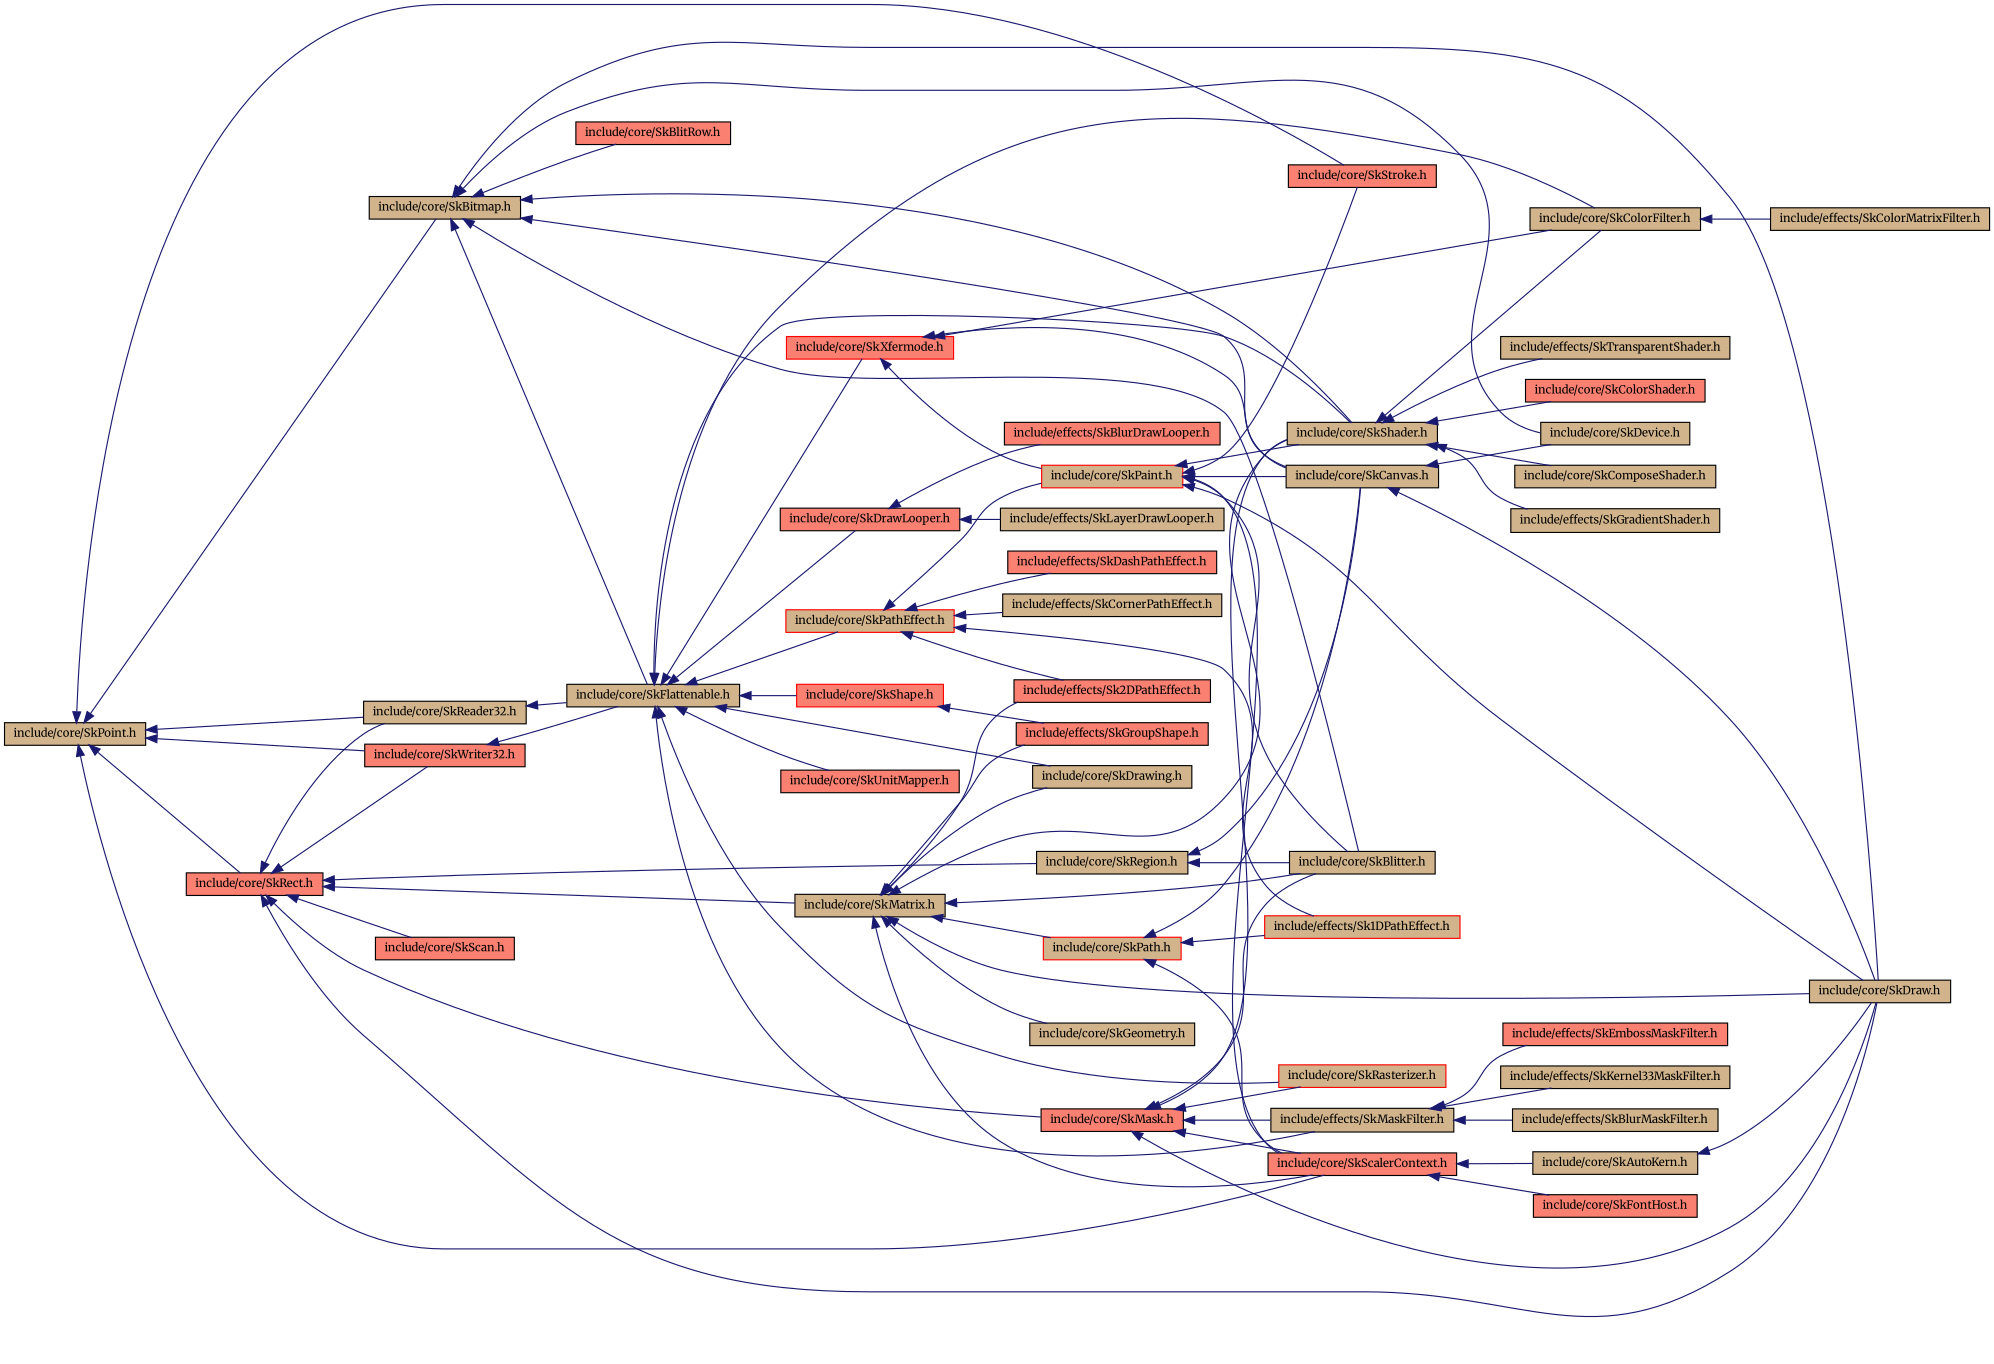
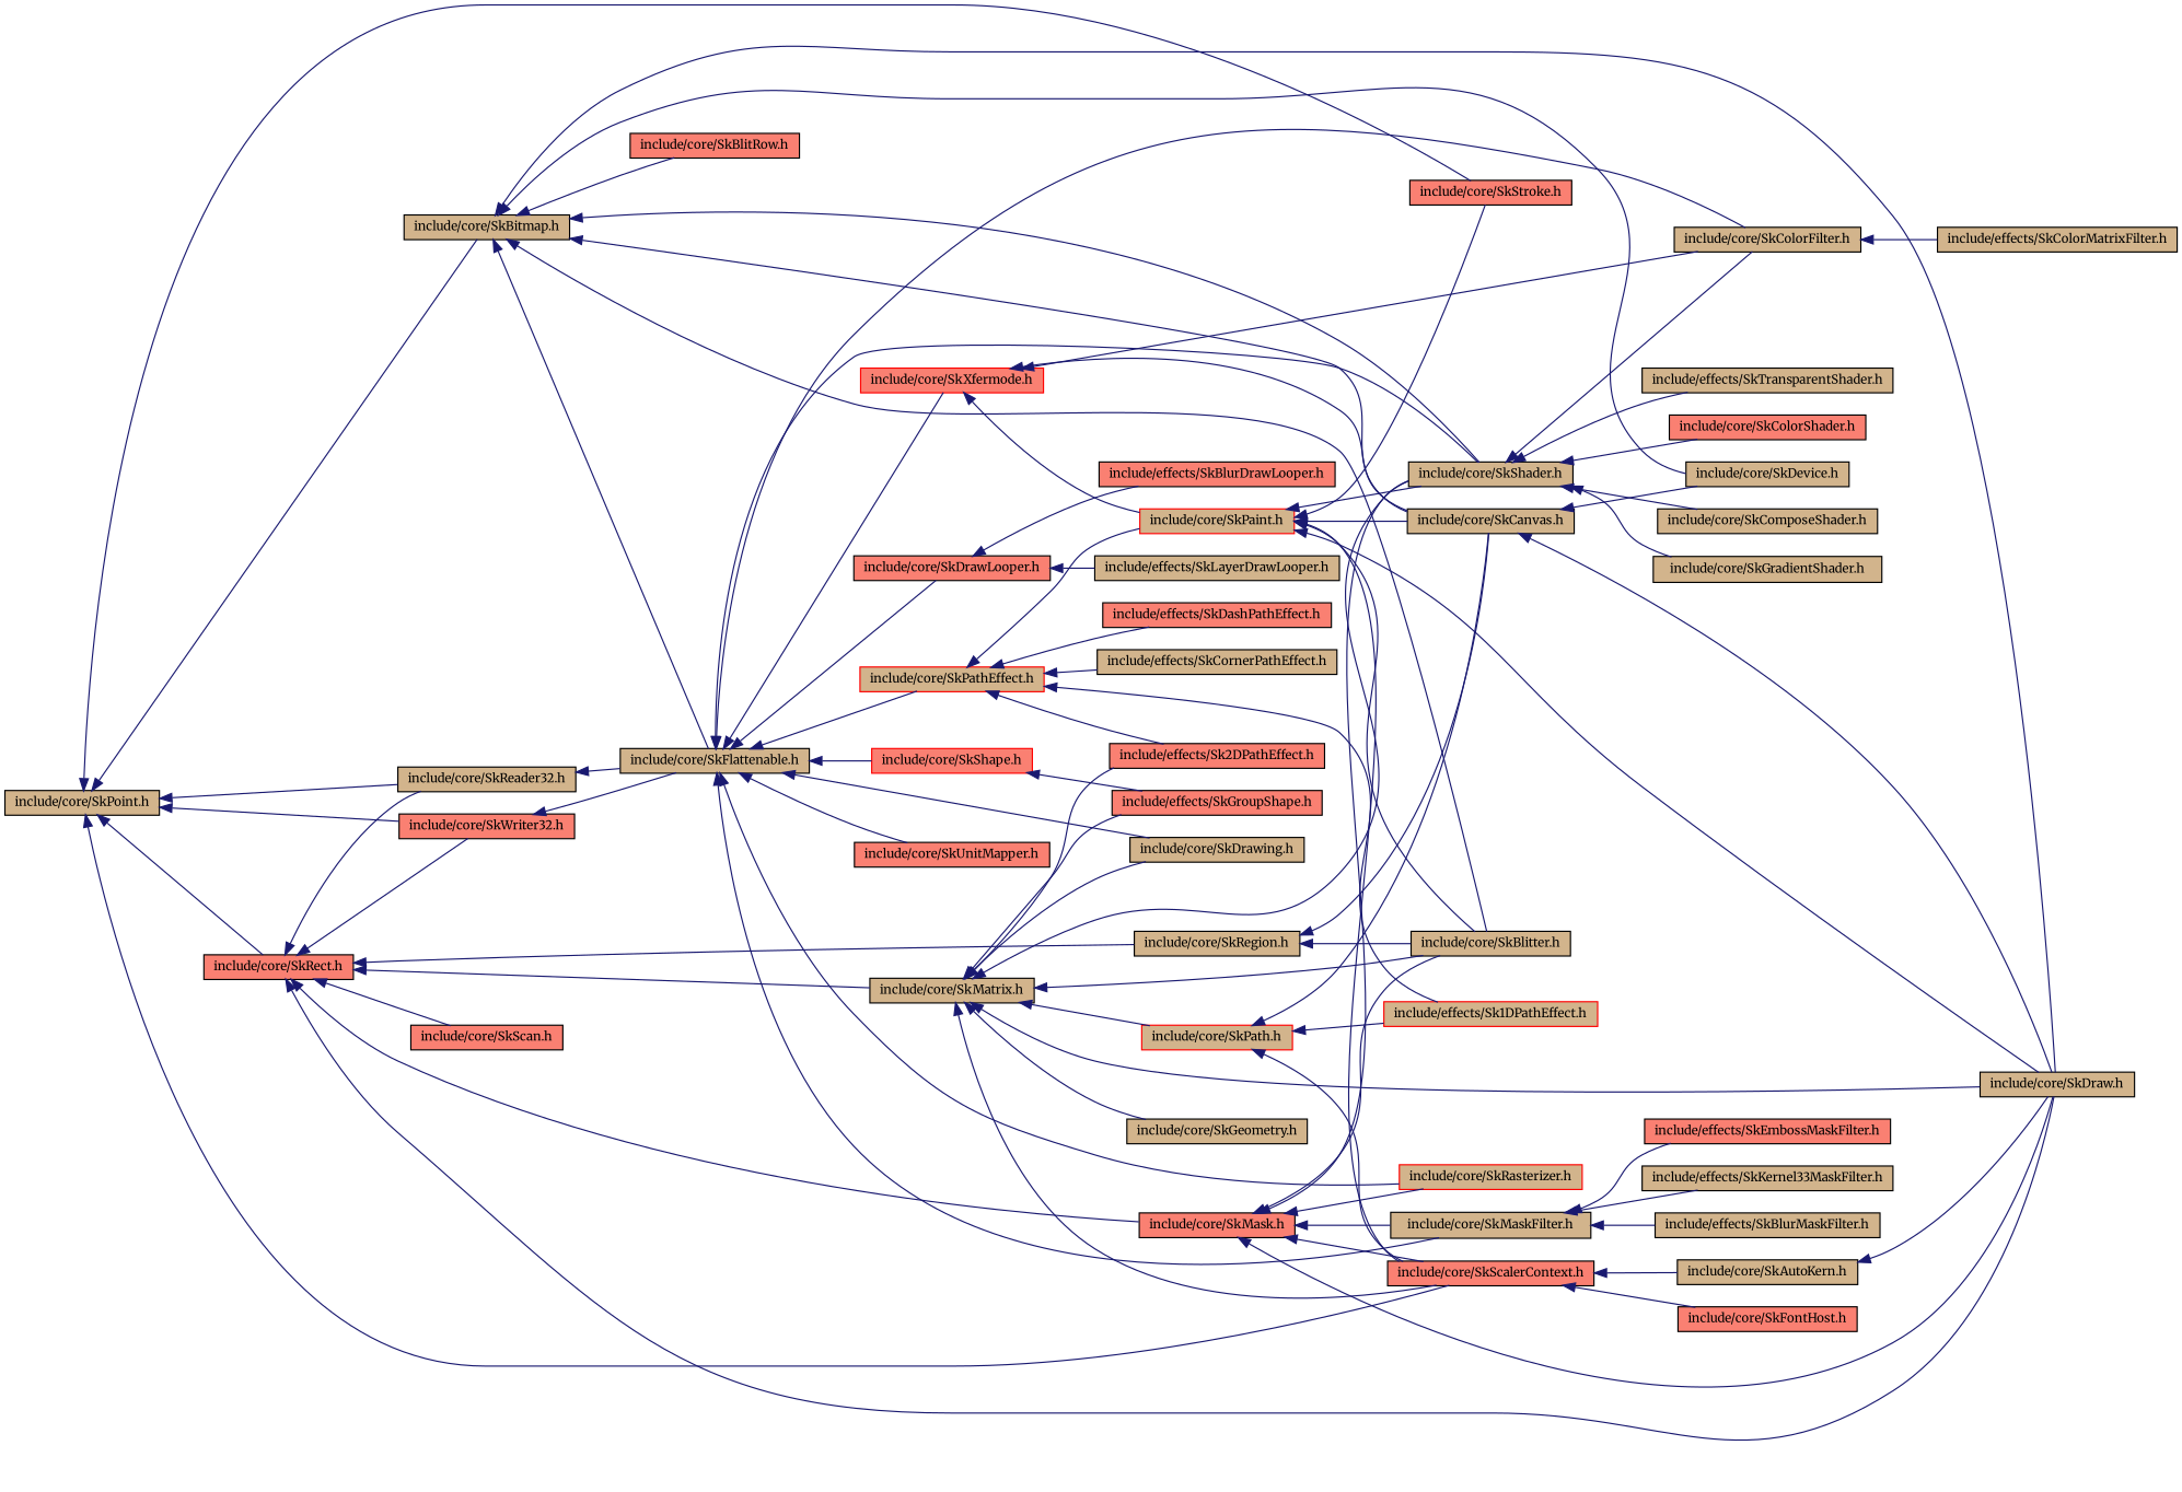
  digraph {
    fontname=Merriweather
    rankdir=LR
    node [color=black fillcolor=tan fontname=Merriweather fontsize=10 shape=record style=filled]
    edge [color=midnightblue dir=back fontname=Merriweather fontsize=10 labelfontname=FreeSans labelfontsize=10 style=solid]
    n1 [fontcolor=black height=0.2 label="include/core/SkPoint.h" width=0.4]
    n2 [height=0.2 label="include/core/SkBitmap.h" width=0.4]
    n3 [fillcolor=salmon height=0.2 label="include/core/SkScalerContext.h" width=0.4]
    n4 [fillcolor=salmon height=0.2 label="include/core/SkStroke.h" width=0.4]
    n5 [height=0.2 label="include/core/SkReader32.h" width=0.4]
    n6 [fillcolor=salmon height=0.2 label="include/core/SkRect.h" width=0.4]
    n7 [fillcolor=salmon height=0.2 label="include/core/SkWriter32.h" width=0.4]
    n8 [fillcolor=salmon height=0.2 label="include/core/SkBlitRow.h" width=0.4]
    n9 [height=0.2 label="include/core/SkBlitter.h" width=0.4]
    n10 [height=0.2 label="include/core/SkCanvas.h" width=0.4]
    n11 [height=0.2 label="include/core/SkDevice.h" width=0.4]
    n12 [height=0.2 label="include/core/SkDraw.h" width=0.4]
    n13 [height=0.2 label="include/core/SkFlattenable.h" width=0.4]
    n14 [height=0.2 label="include/core/SkShader.h" width=0.4]
    n15 [height=0.2 label="include/core/SkAutoKern.h" width=0.4]
    n16 [fillcolor=salmon height=0.2 label="include/core/SkFontHost.h" width=0.4]
    n17 [fillcolor=salmon height=0.2 label="include/core/SkMask.h" width=0.4]
    n18 [height=0.2 label="include/core/SkMatrix.h" width=0.4]
    n19 [height=0.2 label="include/core/SkRegion.h" width=0.4]
    n20 [fillcolor=salmon height=0.2 label="include/core/SkScan.h" width=0.4]
    n21 [height=0.2 label="include/core/SkColorFilter.h" width=0.4]
    n22 [height=0.2 label="include/core/SkDrawing.h" width=0.4]
    n23 [fillcolor=salmon height=0.2 label="include/core/SkDrawLooper.h" width=0.4]
-   n24 [height=0.2 label="include/effects/SkMaskFilter.h" width=0.4]
+   n24 [height=0.2 label="include/core/SkMaskFilter.h" width=0.4]
    n25 [color=red height=0.2 label="include/core/SkPathEffect.h" width=0.4]
    n26 [color=red height=0.2 label="include/core/SkRasterizer.h" width=0.4]
    n27 [color=red fillcolor=salmon height=0.2 label="include/core/SkShape.h" width=0.4]
    n28 [fillcolor=salmon height=0.2 label="include/core/SkUnitMapper.h" width=0.4]
    n29 [color=red fillcolor=salmon height=0.2 label="include/core/SkXfermode.h" width=0.4]
    n30 [fillcolor=salmon height=0.2 label="include/core/SkColorShader.h" width=0.4]
    n31 [height=0.2 label="include/core/SkComposeShader.h" width=0.4]
-   n32 [height=0.2 label="include/effects/SkGradientShader.h" width=0.4]
+   n32 [height=0.2 label="include/core/SkGradientShader.h" width=0.4]
    n33 [height=0.2 label="include/effects/SkTransparentShader.h" width=0.4]
    n34 [height=0.2 label="include/effects/SkColorMatrixFilter.h" width=0.4]
    n35 [fillcolor=salmon height=0.2 label="include/effects/SkBlurDrawLooper.h" width=0.4]
    n36 [height=0.2 label="include/effects/SkLayerDrawLooper.h" width=0.4]
    n37 [height=0.2 label="include/effects/SkBlurMaskFilter.h" width=0.4]
    n38 [fillcolor=salmon height=0.2 label="include/effects/SkEmbossMaskFilter.h" width=0.4]
    n39 [height=0.2 label="include/effects/SkKernel33MaskFilter.h" width=0.4]
    n40 [color=red height=0.2 label="include/core/SkPaint.h" width=0.4]
    n41 [color=red height=0.2 label="include/effects/Sk1DPathEffect.h" width=0.4]
    n42 [fillcolor=salmon height=0.2 label="include/effects/Sk2DPathEffect.h" width=0.4]
    n43 [height=0.2 label="include/effects/SkCornerPathEffect.h" width=0.4]
    n44 [fillcolor=salmon height=0.2 label="include/effects/SkDashPathEffect.h" width=0.4]
    n45 [fillcolor=salmon height=0.2 label="include/effects/SkGroupShape.h" width=0.4]
    n46 [height=0.2 label="include/core/SkGeometry.h" width=0.4]
    n47 [color=red height=0.2 label="include/core/SkPath.h" width=0.4]
    n1 -> n2
    n1 -> n3
    n1 -> n4
    n1 -> n5
    n1 -> n6
    n1 -> n7
    n2 -> n8
    n2 -> n9
    n2 -> n10
    n2 -> n11
    n2 -> n12
    n2 -> n13
    n2 -> n14
    n3 -> n15
    n3 -> n16
    n5 -> n13
    n6 -> n5
    n6 -> n7
    n6 -> n12
    n6 -> n17
    n6 -> n18
    n6 -> n19
    n6 -> n20
    n7 -> n13
    n10 -> n11
    n10 -> n12
    n13 -> n14
    n13 -> n21
    n13 -> n22
    n13 -> n23
    n13 -> n24
    n13 -> n25
    n13 -> n26
    n13 -> n27
    n13 -> n28
    n13 -> n29
    n14 -> n21
    n14 -> n30
    n14 -> n31
    n14 -> n32
    n14 -> n33
    n15 -> n12
    n17 -> n3
    n17 -> n9
    n17 -> n12
    n17 -> n14
    n17 -> n24
    n17 -> n26
    n18 -> n3
    n18 -> n9
    n18 -> n12
    n18 -> n14
    n18 -> n22
    n18 -> n42
    n18 -> n45
    n18 -> n46
    n18 -> n47
    n19 -> n9
    n19 -> n10
    n21 -> n34
    n23 -> n35
    n23 -> n36
    n24 -> n37
    n24 -> n38
    n24 -> n39
    n25 -> n40
    n25 -> n41
    n25 -> n42
    n25 -> n43
    n25 -> n44
    n27 -> n45
    n29 -> n10
    n29 -> n21
    n29 -> n40
    n40 -> n3
    n40 -> n4
    n40 -> n9
    n40 -> n10
    n40 -> n12
    n40 -> n14
    n47 -> n3
    n47 -> n10
    n47 -> n41
  }
